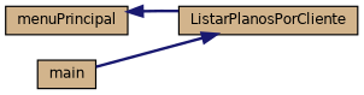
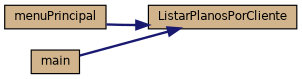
  digraph {
    rankdir=RL
    node [color=black fillcolor=tan fontname=Helvetica fontsize=10 shape=record style=filled]
    edge [color=midnightblue dir=back fontname=Helvetica fontsize=10 labelfontname=Helvetica labelfontsize=10 style=bold]
    n1 [fontcolor=black height=0.2 label=ListarPlanosPorCliente width=0.4]
    n2 [height=0.2 label=menuPrincipal width=0.4]
    n3 [height=0.2 label=main width=0.4]
-   n2 -> n1
+   n1 -> n2
    n1 -> n3
  }
